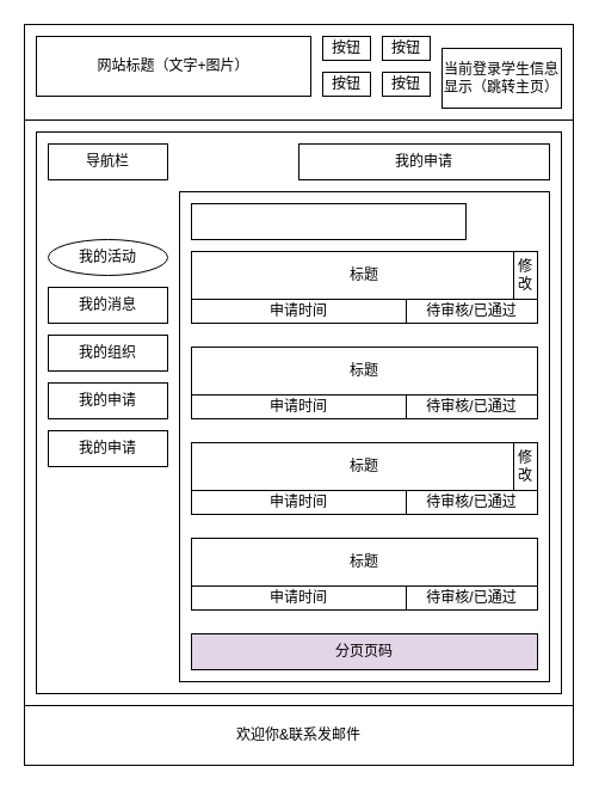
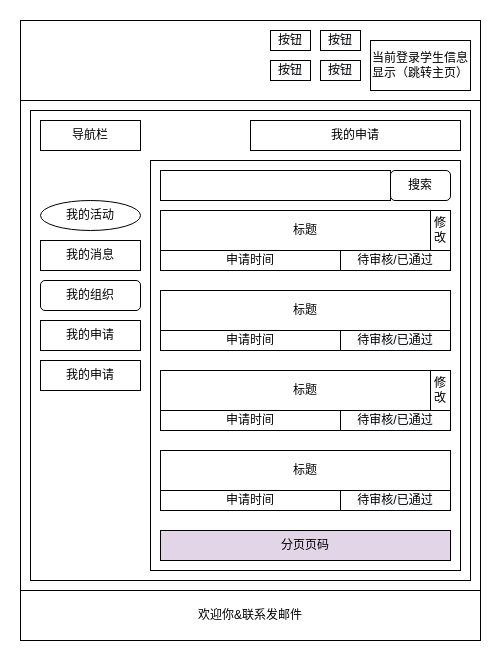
  <mxCell id="0" />
  <mxCell id="1" parent="0" />
  <mxCell id="2" value="" style="rounded=0;whiteSpace=wrap;html=1;" parent="1" vertex="1"><mxGeometry x="20" y="20" width="460" height="620" as="geometry" /></mxCell>
  <mxCell id="3" value="欢迎你&amp;amp;联系发邮件" style="rounded=0;whiteSpace=wrap;html=1;" parent="1" vertex="1"><mxGeometry x="20" y="590" width="460" height="50" as="geometry" /></mxCell>
  <mxCell id="4" value="" style="rounded=0;whiteSpace=wrap;html=1;" parent="1" vertex="1"><mxGeometry x="20" y="20" width="460" height="80" as="geometry" /></mxCell>
- <mxCell id="5" value="网站标题（文字+图片）" style="rounded=0;whiteSpace=wrap;html=1;" parent="1" vertex="1"><mxGeometry x="30" y="30" width="230" height="50" as="geometry" /></mxCell>
  <mxCell id="6" value="当前登录学生信息显示（跳转主页）" style="rounded=0;whiteSpace=wrap;html=1;" parent="1" vertex="1"><mxGeometry x="370" y="40" width="100" height="50" as="geometry" /></mxCell>
  <mxCell id="7" value="按钮" style="rounded=0;whiteSpace=wrap;html=1;" parent="1" vertex="1"><mxGeometry x="270" y="30" width="40" height="20" as="geometry" /></mxCell>
  <mxCell id="8" value="&#10;&#10;&lt;span style=&quot;color: rgb(0, 0, 0); font-family: helvetica; font-size: 12px; font-style: normal; font-weight: 400; letter-spacing: normal; text-align: center; text-indent: 0px; text-transform: none; word-spacing: 0px; background-color: rgb(248, 249, 250); display: inline; float: none;&quot;&gt;按钮&lt;/span&gt;&#10;&#10;" style="rounded=0;whiteSpace=wrap;html=1;" parent="1" vertex="1"><mxGeometry x="320" y="30" width="40" height="20" as="geometry" /></mxCell>
  <mxCell id="9" value="&#10;&#10;&lt;span style=&quot;color: rgb(0, 0, 0); font-family: helvetica; font-size: 12px; font-style: normal; font-weight: 400; letter-spacing: normal; text-align: center; text-indent: 0px; text-transform: none; word-spacing: 0px; background-color: rgb(248, 249, 250); display: inline; float: none;&quot;&gt;按钮&lt;/span&gt;&#10;&#10;" style="rounded=0;whiteSpace=wrap;html=1;" parent="1" vertex="1"><mxGeometry x="270" y="60" width="40" height="20" as="geometry" /></mxCell>
  <mxCell id="10" value="&#10;&#10;&lt;span style=&quot;color: rgb(0, 0, 0); font-family: helvetica; font-size: 12px; font-style: normal; font-weight: 400; letter-spacing: normal; text-align: center; text-indent: 0px; text-transform: none; word-spacing: 0px; background-color: rgb(248, 249, 250); display: inline; float: none;&quot;&gt;按钮&lt;/span&gt;&#10;&#10;" style="rounded=0;whiteSpace=wrap;html=1;" parent="1" vertex="1"><mxGeometry x="320" y="60" width="40" height="20" as="geometry" /></mxCell>
  <mxCell id="11" value="" style="rounded=0;whiteSpace=wrap;html=1;" parent="1" vertex="1"><mxGeometry x="30" y="110" width="440" height="470" as="geometry" /></mxCell>
  <mxCell id="12" value="我的活动" style="ellipse;whiteSpace=wrap;html=1;" parent="1" vertex="1"><mxGeometry x="40" y="200" width="100" height="30" as="geometry" /></mxCell>
  <mxCell id="13" value="我的消息" style="rounded=0;whiteSpace=wrap;html=1;" parent="1" vertex="1"><mxGeometry x="40" y="240" width="100" height="30" as="geometry" /></mxCell>
- <mxCell id="14" value="我的组织" style="rounded=0;whiteSpace=wrap;html=1;" parent="1" vertex="1"><mxGeometry x="40" y="280" width="100" height="30" as="geometry" /></mxCell>
+ <mxCell id="14" value="我的组织" style="whiteSpace=wrap;html=1;rounded=1;" parent="1" vertex="1"><mxGeometry x="40" y="280" width="100" height="30" as="geometry" /></mxCell>
  <mxCell id="15" value="" style="rounded=0;whiteSpace=wrap;html=1;" parent="1" vertex="1"><mxGeometry x="150" y="160" width="310" height="410" as="geometry" /></mxCell>
  <mxCell id="16" value="导航栏" style="rounded=0;whiteSpace=wrap;html=1;" parent="1" vertex="1"><mxGeometry x="40" y="120" width="100" height="30" as="geometry" /></mxCell>
  <mxCell id="17" value="我的申请" style="rounded=0;whiteSpace=wrap;html=1;" parent="1" vertex="1"><mxGeometry x="40" y="320" width="100" height="30" as="geometry" /></mxCell>
  <mxCell id="18" value="" style="rounded=0;whiteSpace=wrap;html=1;" parent="1" vertex="1"><mxGeometry x="160" y="210" width="290" height="60" as="geometry" /></mxCell>
  <mxCell id="19" value="标题" style="rounded=0;whiteSpace=wrap;html=1;" parent="1" vertex="1"><mxGeometry x="160" y="210" width="290" height="40" as="geometry" /></mxCell>
  <mxCell id="20" value="待审核/已通过" style="rounded=0;whiteSpace=wrap;html=1;" parent="1" vertex="1"><mxGeometry x="340" y="250" width="110" height="20" as="geometry" /></mxCell>
  <mxCell id="21" value="申请时间" style="rounded=0;whiteSpace=wrap;html=1;" parent="1" vertex="1"><mxGeometry x="160" y="250" width="180" height="20" as="geometry" /></mxCell>
  <mxCell id="22" value="" style="rounded=0;whiteSpace=wrap;html=1;" parent="1" vertex="1"><mxGeometry x="160" y="290" width="290" height="60" as="geometry" /></mxCell>
  <mxCell id="23" value="标题" style="rounded=0;whiteSpace=wrap;html=1;" parent="1" vertex="1"><mxGeometry x="160" y="290" width="290" height="40" as="geometry" /></mxCell>
  <mxCell id="24" value="&#10;&#10;&lt;span style=&quot;color: rgb(0, 0, 0); font-family: helvetica; font-size: 12px; font-style: normal; font-weight: 400; letter-spacing: normal; text-align: center; text-indent: 0px; text-transform: none; word-spacing: 0px; background-color: rgb(248, 249, 250); display: inline; float: none;&quot;&gt;待审核/已通过&lt;/span&gt;&#10;&#10;" style="rounded=0;whiteSpace=wrap;html=1;" parent="1" vertex="1"><mxGeometry x="340" y="330" width="110" height="20" as="geometry" /></mxCell>
  <mxCell id="25" value="申请时间" style="rounded=0;whiteSpace=wrap;html=1;" parent="1" vertex="1"><mxGeometry x="160" y="330" width="180" height="20" as="geometry" /></mxCell>
  <mxCell id="26" value="" style="rounded=0;whiteSpace=wrap;html=1;" parent="1" vertex="1"><mxGeometry x="160" y="370" width="290" height="60" as="geometry" /></mxCell>
  <mxCell id="27" value="标题" style="rounded=0;whiteSpace=wrap;html=1;" parent="1" vertex="1"><mxGeometry x="160" y="370" width="290" height="40" as="geometry" /></mxCell>
  <mxCell id="28" value="&#10;&#10;&lt;span style=&quot;color: rgb(0, 0, 0); font-family: helvetica; font-size: 12px; font-style: normal; font-weight: 400; letter-spacing: normal; text-align: center; text-indent: 0px; text-transform: none; word-spacing: 0px; background-color: rgb(248, 249, 250); display: inline; float: none;&quot;&gt;待审核/已通过&lt;/span&gt;&#10;&#10;" style="rounded=0;whiteSpace=wrap;html=1;" parent="1" vertex="1"><mxGeometry x="340" y="410" width="110" height="20" as="geometry" /></mxCell>
  <mxCell id="29" value="申请时间" style="rounded=0;whiteSpace=wrap;html=1;" parent="1" vertex="1"><mxGeometry x="160" y="410" width="180" height="20" as="geometry" /></mxCell>
  <mxCell id="30" value="" style="rounded=0;whiteSpace=wrap;html=1;" parent="1" vertex="1"><mxGeometry x="160" y="450" width="290" height="60" as="geometry" /></mxCell>
  <mxCell id="31" value="标题" style="rounded=0;whiteSpace=wrap;html=1;" parent="1" vertex="1"><mxGeometry x="160" y="450" width="290" height="40" as="geometry" /></mxCell>
  <mxCell id="32" value="&#10;&#10;&lt;span style=&quot;color: rgb(0, 0, 0); font-family: helvetica; font-size: 12px; font-style: normal; font-weight: 400; letter-spacing: normal; text-align: center; text-indent: 0px; text-transform: none; word-spacing: 0px; background-color: rgb(248, 249, 250); display: inline; float: none;&quot;&gt;待审核/已通过&lt;/span&gt;&#10;&#10;" style="rounded=0;whiteSpace=wrap;html=1;" parent="1" vertex="1"><mxGeometry x="340" y="490" width="110" height="20" as="geometry" /></mxCell>
  <mxCell id="33" value="申请时间" style="rounded=0;whiteSpace=wrap;html=1;" parent="1" vertex="1"><mxGeometry x="160" y="490" width="180" height="20" as="geometry" /></mxCell>
  <mxCell id="34" value="分页页码" style="rounded=0;whiteSpace=wrap;html=1;fillColor=#e1d5e7;" parent="1" vertex="1"><mxGeometry x="160" y="530" width="290" height="30" as="geometry" /></mxCell>
  <mxCell id="35" value="" style="rounded=0;whiteSpace=wrap;html=1;" parent="1" vertex="1"><mxGeometry x="160" y="170" width="230" height="30" as="geometry" /></mxCell>
+ <mxCell id="36" value="搜索" style="rounded=1;whiteSpace=wrap;html=1;" parent="1" vertex="1"><mxGeometry x="390" y="170" width="60" height="30" as="geometry" /></mxCell>
  <mxCell id="37" value="我的申请" style="rounded=0;whiteSpace=wrap;html=1;" parent="1" vertex="1"><mxGeometry x="250" y="120" width="210" height="30" as="geometry" /></mxCell>
  <mxCell id="38" value="我的申请" style="rounded=0;whiteSpace=wrap;html=1;" parent="1" vertex="1"><mxGeometry x="40" y="360" width="100" height="30" as="geometry" /></mxCell>
  <mxCell id="39" value="修改" style="rounded=0;whiteSpace=wrap;html=1;" parent="1" vertex="1"><mxGeometry x="430" y="210" width="20" height="40" as="geometry" /></mxCell>
  <mxCell id="40" value="修改" style="rounded=0;whiteSpace=wrap;html=1;" vertex="1" parent="1"><mxGeometry x="430" y="370" width="20" height="40" as="geometry" /></mxCell>
